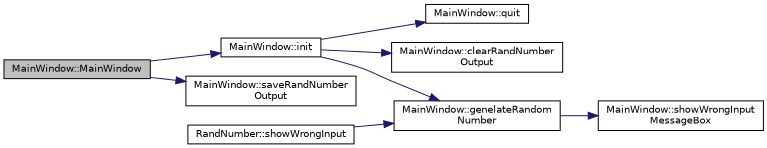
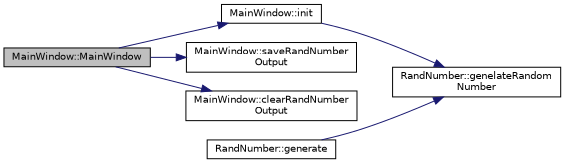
  digraph {
    rankdir=LR
    node [color=black fillcolor=white fontname=Helvetica fontsize=10 shape=record style=filled]
    edge [color=midnightblue fontname=Helvetica fontsize=10 labelfontname=Helvetica labelfontsize=10 style=solid]
    n1 [fillcolor=grey75 fontcolor=black height=0.2 label="MainWindow::MainWindow" width=0.4]
    n2 [height=0.2 label="MainWindow::init" width=0.4]
    n3 [height=0.2 label="MainWindow::saveRandNumber\lOutput" width=0.4]
-   n4 [height=0.2 label="MainWindow::quit" width=0.4]
-   n5 [height=0.2 label="MainWindow::genelateRandom\lNumber" width=0.4]
+   n5 [height=0.2 label="RandNumber::genelateRandom\lNumber" width=0.4]
    n6 [height=0.2 label="MainWindow::clearRandNumber\lOutput" width=0.4]
-   n7 [height=0.2 label="MainWindow::showWrongInput\lMessageBox" width=0.4]
-   n8 [height=0.2 label="RandNumber::showWrongInput" width=0.4]
+   n8 [height=0.2 label="RandNumber::generate" width=0.4]
    n1 -> n2
    n1 -> n3
-   n2 -> n4
    n2 -> n5
-   n2 -> n6
-   n5 -> n7
+   n1 -> n6
    n8 -> n5
  }
